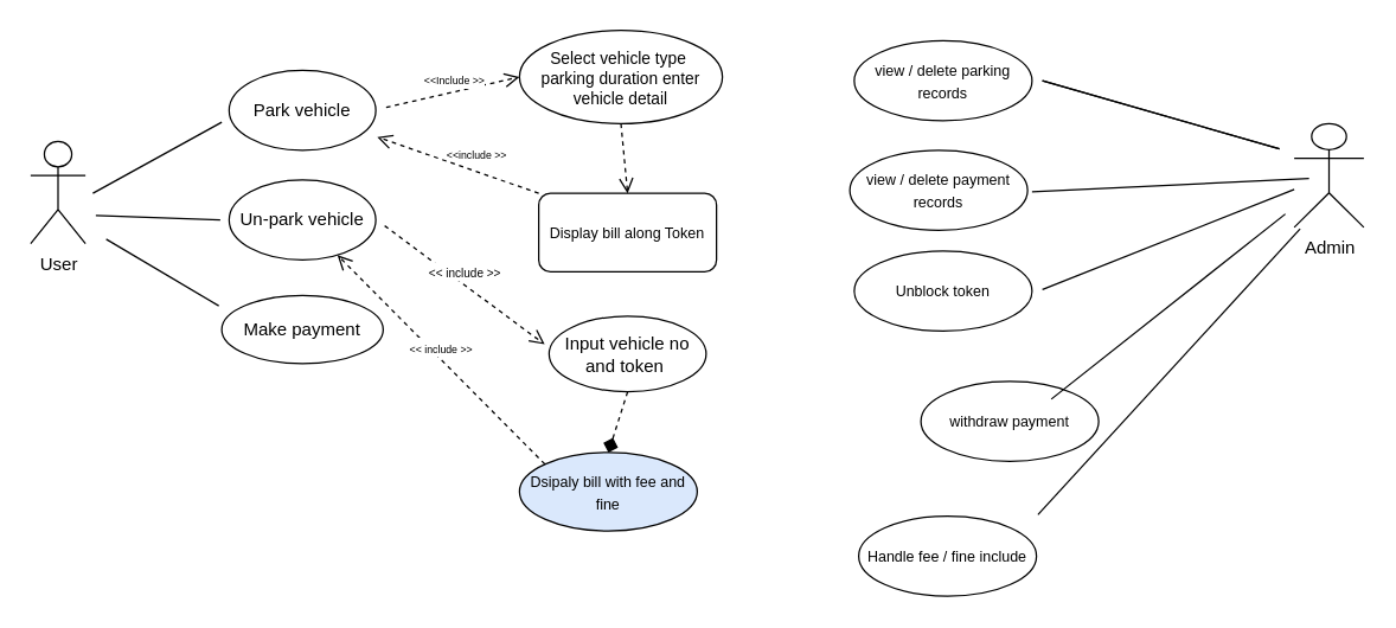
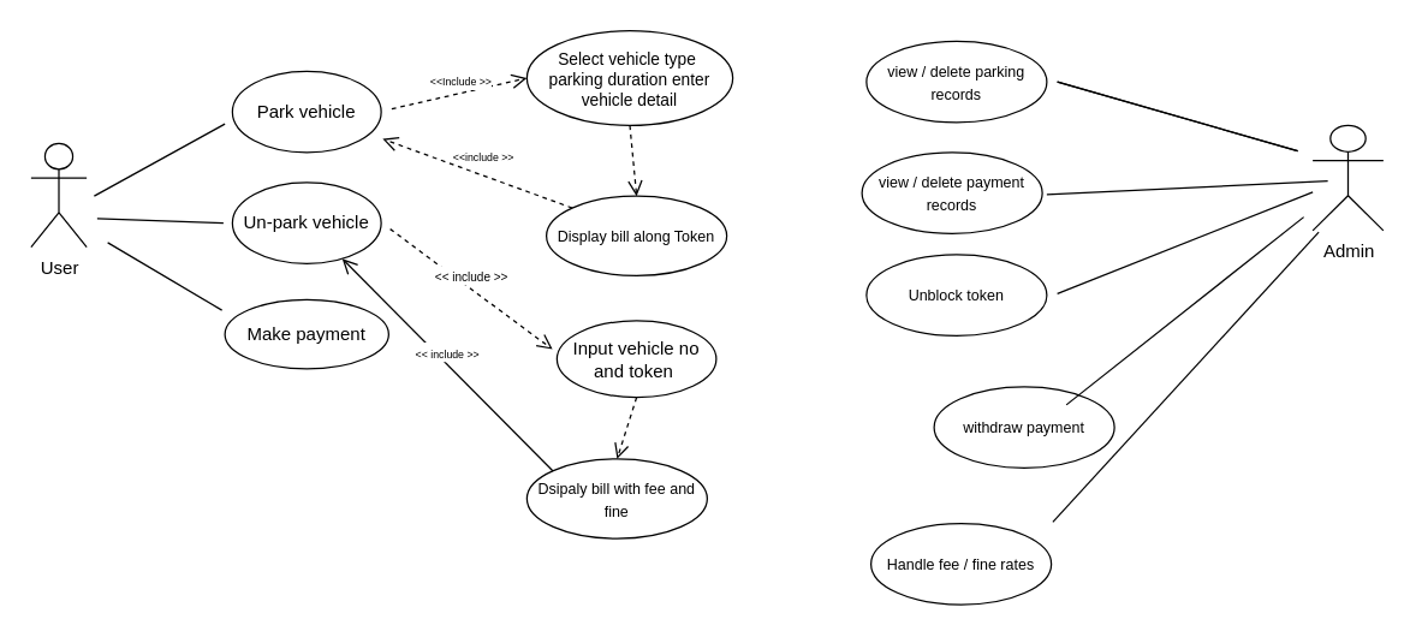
  <mxCell id="0" />
  <mxCell id="1" parent="0" />
  <mxCell id="2" value="User" style="shape=umlActor;verticalLabelPosition=bottom;verticalAlign=top;html=1;outlineConnect=0;" parent="1" vertex="1"><mxGeometry x="20" y="95" width="37" height="69" as="geometry" /></mxCell>
  <mxCell id="3" value="Park vehicle" style="ellipse;whiteSpace=wrap;html=1;" parent="1" vertex="1"><mxGeometry x="154" y="47" width="99" height="54" as="geometry" /></mxCell>
  <mxCell id="4" value="Make payment" style="ellipse;whiteSpace=wrap;html=1;" parent="1" vertex="1"><mxGeometry x="149" y="199" width="109" height="46" as="geometry" /></mxCell>
  <mxCell id="5" value="" style="endArrow=none;html=1;rounded=0;" parent="1" edge="1"><mxGeometry width="50" height="50" relative="1" as="geometry"><mxPoint x="62" y="130" as="sourcePoint" /><mxPoint x="149" y="82" as="targetPoint" /></mxGeometry></mxCell>
  <mxCell id="6" value="" style="endArrow=none;html=1;rounded=0;" parent="1" edge="1"><mxGeometry width="50" height="50" relative="1" as="geometry"><mxPoint x="64" y="145" as="sourcePoint" /><mxPoint x="148" y="148" as="targetPoint" /></mxGeometry></mxCell>
  <mxCell id="7" value="&lt;font style=&quot;font-size: 11px;&quot;&gt;Select vehicle type&amp;nbsp;&lt;/font&gt;&lt;div style=&quot;font-size: 11px;&quot;&gt;&lt;font style=&quot;font-size: 11px;&quot;&gt;parking duration enter vehicle detail&lt;/font&gt;&lt;/div&gt;" style="ellipse;whiteSpace=wrap;html=1;" parent="1" vertex="1"><mxGeometry x="350" y="20" width="137" height="63" as="geometry" /></mxCell>
  <mxCell id="8" value="Un-park vehicle" style="ellipse;whiteSpace=wrap;html=1;" parent="1" vertex="1"><mxGeometry x="154" y="121" width="99" height="54" as="geometry" /></mxCell>
  <mxCell id="9" value="" style="endArrow=none;html=1;rounded=0;" parent="1" edge="1"><mxGeometry width="50" height="50" relative="1" as="geometry"><mxPoint x="71" y="161" as="sourcePoint" /><mxPoint x="147" y="206" as="targetPoint" /></mxGeometry></mxCell>
  <mxCell id="10" value="&lt;font style=&quot;font-size: 7px;&quot;&gt;&amp;lt;&amp;lt;Include &amp;gt;&amp;gt;&lt;/font&gt;" style="html=1;verticalAlign=bottom;endArrow=open;dashed=1;endSize=8;curved=0;rounded=0;entryX=0;entryY=0.5;entryDx=0;entryDy=0;" parent="1" target="7" edge="1"><mxGeometry x="0.016" relative="1" as="geometry"><mxPoint x="260" y="72" as="sourcePoint" /><mxPoint x="323" y="72" as="targetPoint" /><mxPoint as="offset" /></mxGeometry></mxCell>
- <mxCell id="11" value="&lt;font style=&quot;font-size: 10px;&quot;&gt;Display bill along Token&lt;/font&gt;" style="whiteSpace=wrap;html=1;rounded=1;" parent="1" vertex="1"><mxGeometry x="363" y="130" width="120" height="53" as="geometry" /></mxCell>
+ <mxCell id="11" value="&lt;font style=&quot;font-size: 10px;&quot;&gt;Display bill along Token&lt;/font&gt;" style="ellipse;whiteSpace=wrap;html=1;" parent="1" vertex="1"><mxGeometry x="363" y="130" width="120" height="53" as="geometry" /></mxCell>
  <mxCell id="12" value="" style="html=1;verticalAlign=bottom;endArrow=open;dashed=1;endSize=8;curved=0;rounded=0;entryX=0.5;entryY=0;entryDx=0;entryDy=0;exitX=0.5;exitY=1;exitDx=0;exitDy=0;" parent="1" source="7" target="11" edge="1"><mxGeometry relative="1" as="geometry"><mxPoint x="387" y="97" as="sourcePoint" /><mxPoint x="222" y="213" as="targetPoint" /></mxGeometry></mxCell>
  <mxCell id="13" value="" style="html=1;verticalAlign=bottom;endArrow=open;dashed=1;endSize=8;curved=0;rounded=0;exitX=0;exitY=0;exitDx=0;exitDy=0;" parent="1" source="11" edge="1"><mxGeometry x="-0.006" relative="1" as="geometry"><mxPoint x="302" y="213" as="sourcePoint" /><mxPoint x="254" y="92" as="targetPoint" /><mxPoint as="offset" /></mxGeometry></mxCell>
  <mxCell id="14" value="Input vehicle no and token&amp;nbsp;" style="ellipse;whiteSpace=wrap;html=1;" parent="1" vertex="1"><mxGeometry x="370" y="213" width="106" height="51" as="geometry" /></mxCell>
  <mxCell id="15" value="&lt;font style=&quot;font-size: 8px;&quot;&gt;&amp;lt;&amp;lt; include &amp;gt;&amp;gt;&lt;/font&gt;" style="html=1;verticalAlign=bottom;endArrow=open;dashed=1;endSize=8;curved=0;rounded=0;" parent="1" edge="1"><mxGeometry relative="1" as="geometry"><mxPoint x="259" y="152" as="sourcePoint" /><mxPoint x="367" y="232" as="targetPoint" /></mxGeometry></mxCell>
- <mxCell id="16" value="&lt;font style=&quot;font-size: 10px;&quot;&gt;Dsipaly bill with fee and fine&lt;/font&gt;" style="ellipse;whiteSpace=wrap;html=1;fillColor=#dae8fc;" parent="1" vertex="1"><mxGeometry x="350" y="305" width="120" height="53" as="geometry" /></mxCell>
- <mxCell id="17" value="" style="html=1;verticalAlign=bottom;endArrow=diamond;dashed=1;endSize=8;curved=0;rounded=0;exitX=0.5;exitY=1;exitDx=0;exitDy=0;entryX=0.5;entryY=0;entryDx=0;entryDy=0;" parent="1" source="14" target="16" edge="1"><mxGeometry relative="1" as="geometry"><mxPoint x="302" y="253" as="sourcePoint" /><mxPoint x="222" y="253" as="targetPoint" /></mxGeometry></mxCell>
- <mxCell id="18" value="&lt;font style=&quot;font-size: 7px;&quot;&gt;&amp;lt;&amp;lt; include &amp;gt;&amp;gt;&lt;/font&gt;" style="html=1;verticalAlign=bottom;endArrow=open;dashed=1;endSize=8;curved=0;rounded=0;exitX=0;exitY=0;exitDx=0;exitDy=0;" parent="1" source="16" target="8" edge="1"><mxGeometry relative="1" as="geometry"><mxPoint x="302" y="253" as="sourcePoint" /><mxPoint x="222" y="253" as="targetPoint" /></mxGeometry></mxCell>
+ <mxCell id="16" value="&lt;font style=&quot;font-size: 10px;&quot;&gt;Dsipaly bill with fee and fine&lt;/font&gt;" style="ellipse;whiteSpace=wrap;html=1;" parent="1" vertex="1"><mxGeometry x="350" y="305" width="120" height="53" as="geometry" /></mxCell>
+ <mxCell id="17" value="" style="html=1;verticalAlign=bottom;endArrow=open;dashed=1;endSize=8;curved=0;rounded=0;exitX=0.5;exitY=1;exitDx=0;exitDy=0;entryX=0.5;entryY=0;entryDx=0;entryDy=0;" parent="1" source="14" target="16" edge="1"><mxGeometry relative="1" as="geometry"><mxPoint x="302" y="253" as="sourcePoint" /><mxPoint x="222" y="253" as="targetPoint" /></mxGeometry></mxCell>
+ <mxCell id="18" value="&lt;font style=&quot;font-size: 7px;&quot;&gt;&amp;lt;&amp;lt; include &amp;gt;&amp;gt;&lt;/font&gt;" style="html=1;verticalAlign=bottom;endArrow=open;dashed=0;endSize=8;curved=0;rounded=0;exitX=0;exitY=0;exitDx=0;exitDy=0;" parent="1" source="16" target="8" edge="1"><mxGeometry relative="1" as="geometry"><mxPoint x="302" y="253" as="sourcePoint" /><mxPoint x="222" y="253" as="targetPoint" /></mxGeometry></mxCell>
  <mxCell id="19" value="&lt;font style=&quot;font-size: 7px;&quot;&gt;&amp;lt;&amp;lt;include &amp;gt;&amp;gt;&lt;/font&gt;" style="text;html=1;align=center;verticalAlign=middle;resizable=0;points=[];autosize=1;strokeColor=none;fillColor=none;" parent="1" vertex="1"><mxGeometry x="292" y="90" width="58" height="26" as="geometry" /></mxCell>
  <mxCell id="20" value="Admin" style="shape=umlActor;verticalLabelPosition=bottom;verticalAlign=top;html=1;" parent="1" vertex="1"><mxGeometry x="873" y="83" width="47" height="70" as="geometry" /></mxCell>
  <mxCell id="21" value="&lt;font style=&quot;font-size: 10px;&quot;&gt;view / delete parking records&lt;/font&gt;" style="ellipse;whiteSpace=wrap;html=1;" parent="1" vertex="1"><mxGeometry x="576" y="27" width="120" height="54" as="geometry" /></mxCell>
  <mxCell id="22" value="&lt;font style=&quot;font-size: 10px;&quot;&gt;view / delete payment records&lt;/font&gt;" style="ellipse;whiteSpace=wrap;html=1;" parent="1" vertex="1"><mxGeometry x="573" y="101" width="120" height="54" as="geometry" /></mxCell>
  <mxCell id="23" value="&lt;font style=&quot;font-size: 10px;&quot;&gt;Unblock token&lt;/font&gt;" style="ellipse;whiteSpace=wrap;html=1;" parent="1" vertex="1"><mxGeometry x="576" y="169" width="120" height="54" as="geometry" /></mxCell>
  <mxCell id="24" value="&lt;font style=&quot;font-size: 10px;&quot;&gt;withdraw payment&lt;/font&gt;" style="ellipse;whiteSpace=wrap;html=1;" parent="1" vertex="1"><mxGeometry x="621" y="257" width="120" height="54" as="geometry" /></mxCell>
  <mxCell id="25" value="" style="endArrow=none;html=1;rounded=0;" parent="1" edge="1"><mxGeometry width="50" height="50" relative="1" as="geometry"><mxPoint x="703" y="54" as="sourcePoint" /><mxPoint x="863" y="100" as="targetPoint" /></mxGeometry></mxCell>
  <mxCell id="26" value="" style="endArrow=none;html=1;rounded=0;" parent="1" edge="1"><mxGeometry width="50" height="50" relative="1" as="geometry"><mxPoint x="703" y="54" as="sourcePoint" /><mxPoint x="863" y="100" as="targetPoint" /></mxGeometry></mxCell>
  <mxCell id="27" value="" style="endArrow=none;html=1;rounded=0;" parent="1" target="20" edge="1"><mxGeometry width="50" height="50" relative="1" as="geometry"><mxPoint x="703" y="195" as="sourcePoint" /><mxPoint x="873" y="110" as="targetPoint" /></mxGeometry></mxCell>
  <mxCell id="28" value="" style="endArrow=none;html=1;rounded=0;" parent="1" edge="1"><mxGeometry width="50" height="50" relative="1" as="geometry"><mxPoint x="696" y="129" as="sourcePoint" /><mxPoint x="883" y="120" as="targetPoint" /></mxGeometry></mxCell>
  <mxCell id="29" value="" style="endArrow=none;html=1;rounded=0;" parent="1" edge="1"><mxGeometry width="50" height="50" relative="1" as="geometry"><mxPoint x="709" y="269" as="sourcePoint" /><mxPoint x="867" y="144" as="targetPoint" /></mxGeometry></mxCell>
- <mxCell id="30" value="&lt;font style=&quot;font-size: 10px;&quot;&gt;Handle fee / fine include&lt;/font&gt;" style="ellipse;whiteSpace=wrap;html=1;" vertex="1" parent="1"><mxGeometry x="579" y="348" width="120" height="54" as="geometry" /></mxCell>
+ <mxCell id="30" value="&lt;font style=&quot;font-size: 10px;&quot;&gt;Handle fee / fine rates&lt;/font&gt;" style="ellipse;whiteSpace=wrap;html=1;" vertex="1" parent="1"><mxGeometry x="579" y="348" width="120" height="54" as="geometry" /></mxCell>
  <mxCell id="31" value="" style="endArrow=none;html=1;rounded=0;" edge="1" parent="1"><mxGeometry width="50" height="50" relative="1" as="geometry"><mxPoint x="700" y="347" as="sourcePoint" /><mxPoint x="877" y="154" as="targetPoint" /></mxGeometry></mxCell>
